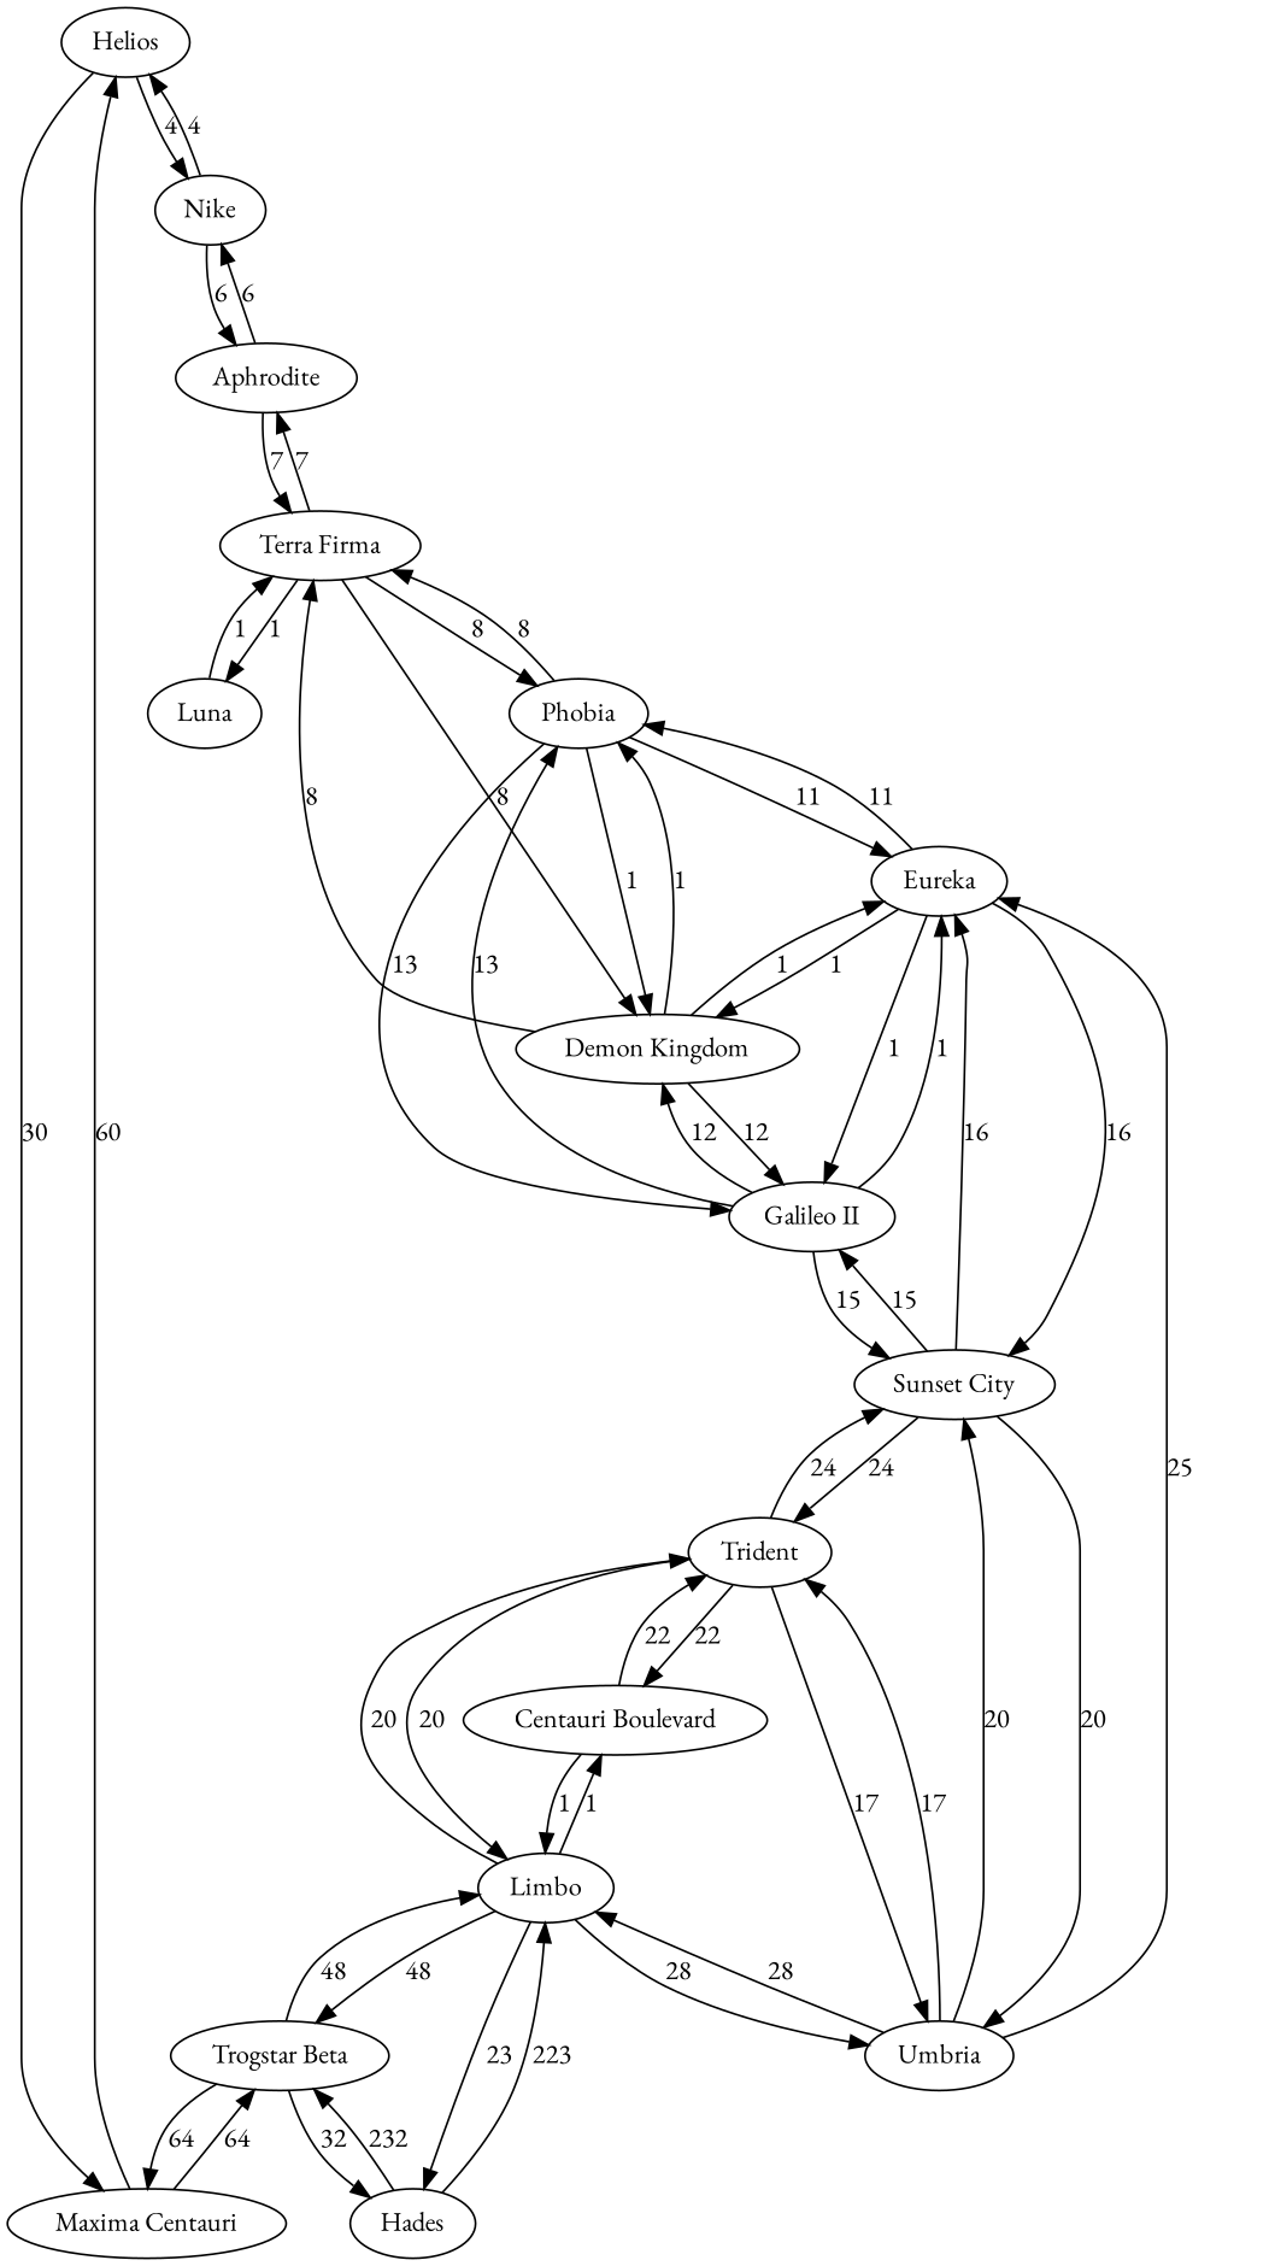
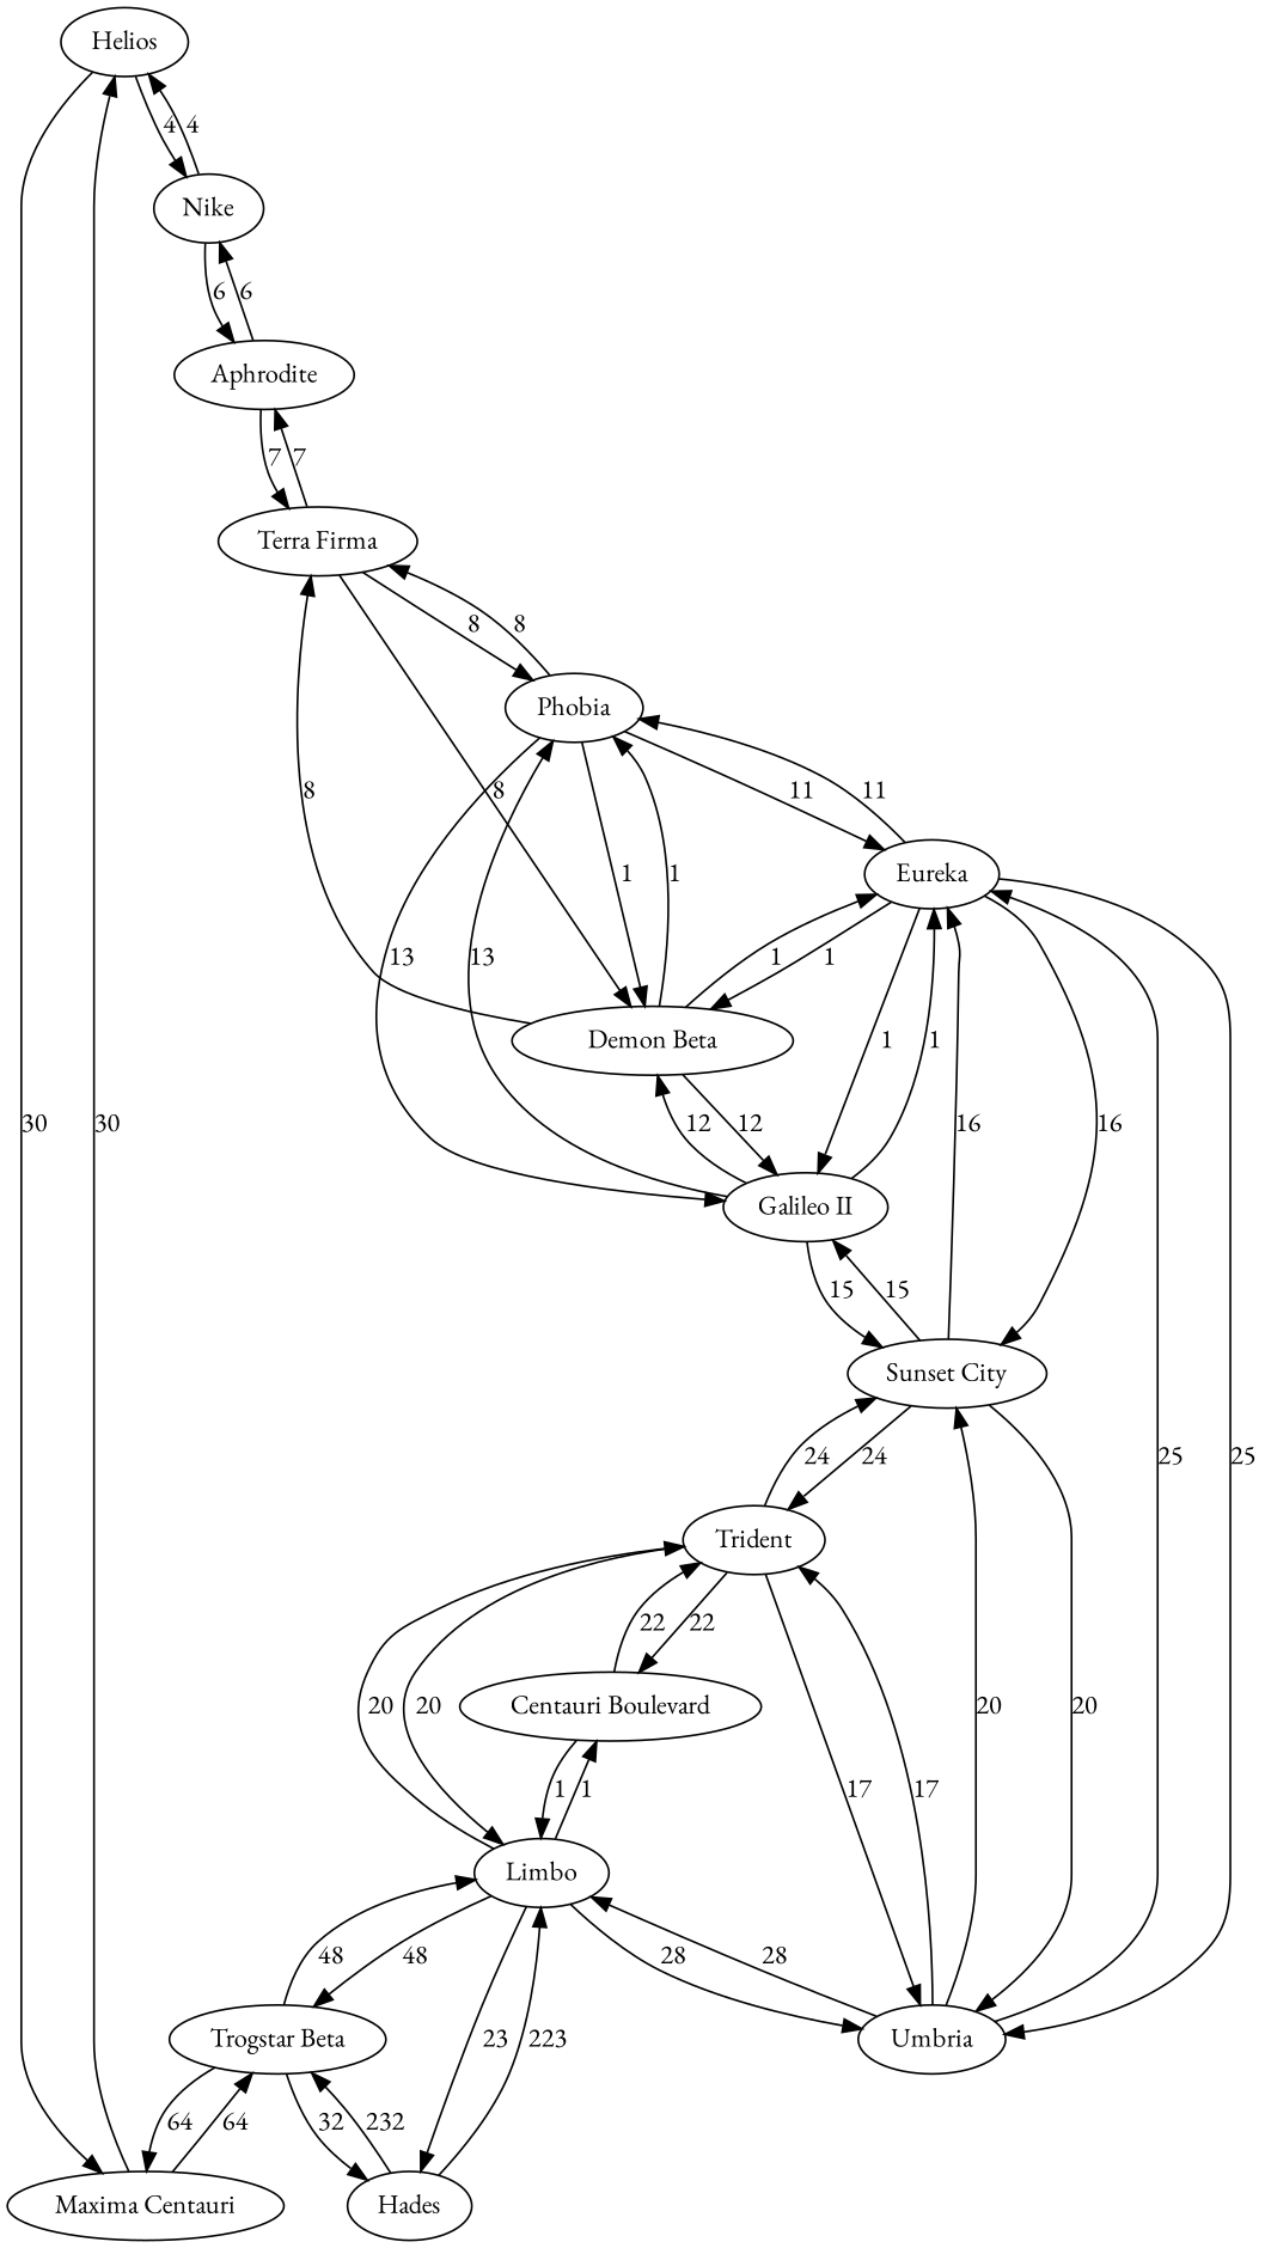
  strict digraph {
    fontname="EB Garamond"
    node [fontname="EB Garamond"]
    edge [fontname="EB Garamond"]
    Helios
    Nike
    "Maxima Centauri"
    Aphrodite
    "Trogstar Beta"
    "Terra Firma"
-   Luna
-   "Demon Kingdom"
+   "Demon Kingdom" [label="Demon Beta"]
    Phobia
    "Galileo II"
    Eureka
    n12 [label="Sunset City"]
    Umbria
    Trident
    Limbo
    n16 [label="Centauri Boulevard"]
    Hades
    Helios -> Nike [label=4]
    Helios -> "Maxima Centauri" [label=30]
    Nike -> Helios [label=4]
    Nike -> Aphrodite [label=6]
-   "Maxima Centauri" -> Helios [label=60]
+   "Maxima Centauri" -> Helios [label=30]
    "Maxima Centauri" -> "Trogstar Beta" [label=64]
    Aphrodite -> Nike [label=6]
    Aphrodite -> "Terra Firma" [label=7]
    "Trogstar Beta" -> "Maxima Centauri" [label=64]
    "Trogstar Beta" -> Limbo [label=48]
    "Trogstar Beta" -> Hades [label=32]
    "Terra Firma" -> Aphrodite [label=7]
-   "Terra Firma" -> Luna [label=1]
    "Terra Firma" -> "Demon Kingdom" [label=8]
    "Terra Firma" -> Phobia [label=8]
-   Luna -> "Terra Firma" [label=1]
    "Demon Kingdom" -> "Terra Firma" [label=8]
    "Demon Kingdom" -> Phobia [label=1]
    "Demon Kingdom" -> "Galileo II" [label=12]
    "Demon Kingdom" -> Eureka [label=1]
    Phobia -> "Terra Firma" [label=8]
    Phobia -> "Demon Kingdom" [label=1]
    Phobia -> "Galileo II" [label=13]
    Phobia -> Eureka [label=11]
    "Galileo II" -> "Demon Kingdom" [label=12]
    "Galileo II" -> Phobia [label=13]
    "Galileo II" -> Eureka [label=1]
    "Galileo II" -> n12 [label=15]
    Eureka -> "Demon Kingdom" [label=1]
    Eureka -> Phobia [label=11]
    Eureka -> "Galileo II" [label=1]
    Eureka -> n12 [label=16]
+   Eureka -> Umbria [label=25]
    n12 -> "Galileo II" [label=15]
    n12 -> Eureka [label=16]
    n12 -> Umbria [label=20]
    n12 -> Trident [label=24]
    Umbria -> Eureka [label=25]
    Umbria -> n12 [label=20]
    Umbria -> Trident [label=17]
    Umbria -> Limbo [label=28]
    Trident -> n12 [label=24]
    Trident -> Umbria [label=17]
    Trident -> Limbo [label=20]
    Trident -> n16 [label=22]
    Limbo -> "Trogstar Beta" [label=48]
    Limbo -> Umbria [label=28]
    Limbo -> Trident [label=20]
    Limbo -> n16 [label=1]
    Limbo -> Hades [label=23]
    n16 -> Trident [label=22]
    n16 -> Limbo [label=1]
    Hades -> "Trogstar Beta" [label=232]
    Hades -> Limbo [label=223]
  }
